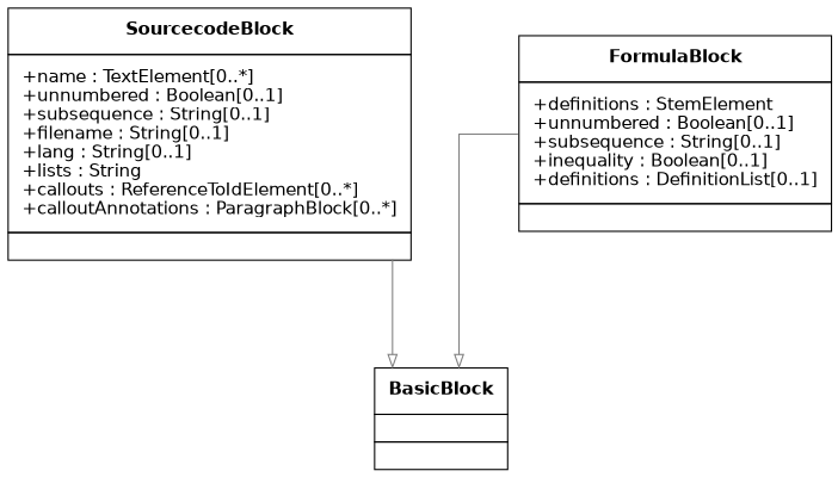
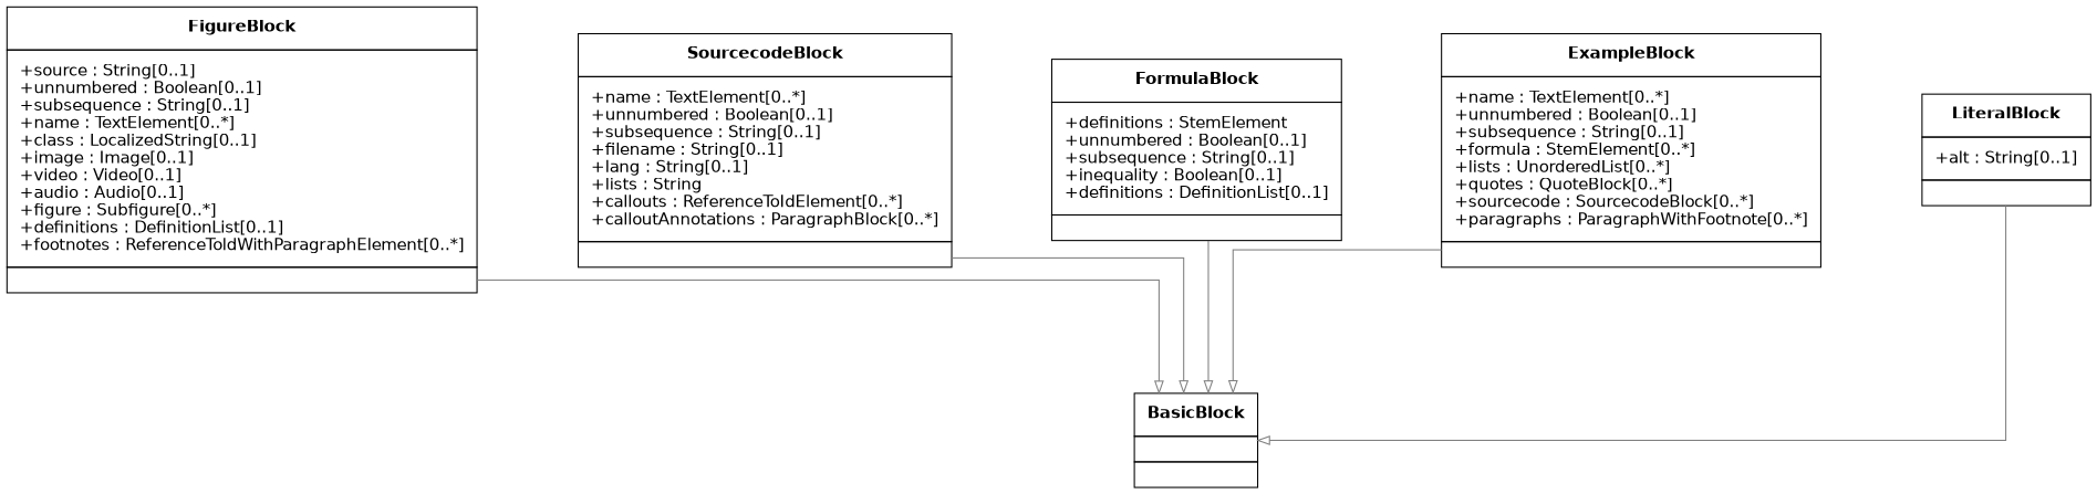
  digraph {
    nodesep="1.2.equally"
    ranksep="1.2.equally"
    splines=ortho
    node [fontname=Helvetica shape=plain]
    edge [arrowhead=onormal arrowtail=onormal color=gray50 dir=direct]
    n1 [label=<<TABLE BORDER="0" CELLBORDER="1" CELLSPACING="0" CELLPADDING="10">     <TR>     <TD><TABLE BORDER="0" CELLPADDING="0" CELLSPACING="0">     <TR><TD ALIGN="CENTER"><B>BasicBlock</B></TD></TR>   </TABLE>   </TD>   </TR>      <TR>     <TD><TABLE BORDER="0" CELLPADDING="0" CELLSPACING="0">     <TR><TD ALIGN="LEFT"></TD></TR>   </TABLE></TD>   </TR>      <TR>     <TD><TABLE BORDER="0" CELLPADDING="0" CELLSPACING="0">     <TR><TD ALIGN="LEFT"></TD></TR>   </TABLE></TD>   </TR>      </TABLE>>]
+   n2 [label=<<TABLE BORDER="0" CELLBORDER="1" CELLSPACING="0" CELLPADDING="10">     <TR>     <TD><TABLE BORDER="0" CELLPADDING="0" CELLSPACING="0">     <TR><TD ALIGN="CENTER"><B>FigureBlock</B></TD></TR>   </TABLE>   </TD>   </TR>      <TR>     <TD><TABLE BORDER="0" CELLPADDING="0" CELLSPACING="0">               <TR><TD ALIGN="LEFT">+source : String&#91;0..1&#93;</TD></TR>             <TR><TD ALIGN="LEFT">+unnumbered : Boolean&#91;0..1&#93;</TD></TR>             <TR><TD ALIGN="LEFT">+subsequence : String&#91;0..1&#93;</TD></TR>             <TR><TD ALIGN="LEFT">+name : TextElement&#91;0..*&#93;</TD></TR>             <TR><TD ALIGN="LEFT">+class : LocalizedString&#91;0..1&#93;</TD></TR>             <TR><TD ALIGN="LEFT">+image : Image&#91;0..1&#93;</TD></TR>             <TR><TD ALIGN="LEFT">+video : Video&#91;0..1&#93;</TD></TR>             <TR><TD ALIGN="LEFT">+audio : Audio&#91;0..1&#93;</TD></TR>             <TR><TD ALIGN="LEFT">+figure : Subfigure&#91;0..*&#93;</TD></TR>             <TR><TD ALIGN="LEFT">+definitions : DefinitionList&#91;0..1&#93;</TD></TR>             <TR><TD ALIGN="LEFT">+footnotes : ReferenceToldWithParagraphElement&#91;0..*&#93;</TD></TR>   </TABLE>         </TD>   </TR>      <TR>     <TD><TABLE BORDER="0" CELLPADDING="0" CELLSPACING="0">     <TR><TD ALIGN="LEFT"></TD></TR>   </TABLE></TD>   </TR>      </TABLE>>]
    n3 [label=<<TABLE BORDER="0" CELLBORDER="1" CELLSPACING="0" CELLPADDING="10">     <TR>     <TD><TABLE BORDER="0" CELLPADDING="0" CELLSPACING="0">     <TR><TD ALIGN="CENTER"><B>SourcecodeBlock</B></TD></TR>   </TABLE>   </TD>   </TR>      <TR>     <TD><TABLE BORDER="0" CELLPADDING="0" CELLSPACING="0">               <TR><TD ALIGN="LEFT">+name : TextElement&#91;0..*&#93;</TD></TR>             <TR><TD ALIGN="LEFT">+unnumbered : Boolean&#91;0..1&#93;</TD></TR>             <TR><TD ALIGN="LEFT">+subsequence : String&#91;0..1&#93;</TD></TR>             <TR><TD ALIGN="LEFT">+filename : String&#91;0..1&#93;</TD></TR>             <TR><TD ALIGN="LEFT">+lang : String&#91;0..1&#93;</TD></TR>             <TR><TD ALIGN="LEFT">+lists : String</TD></TR>             <TR><TD ALIGN="LEFT">+callouts : ReferenceToIdElement&#91;0..*&#93;</TD></TR>             <TR><TD ALIGN="LEFT">+calloutAnnotations : ParagraphBlock&#91;0..*&#93;</TD></TR>   </TABLE>         </TD>   </TR>      <TR>     <TD><TABLE BORDER="0" CELLPADDING="0" CELLSPACING="0">     <TR><TD ALIGN="LEFT"></TD></TR>   </TABLE></TD>   </TR>      </TABLE>>]
    n4 [label=<<TABLE BORDER="0" CELLBORDER="1" CELLSPACING="0" CELLPADDING="10">     <TR>     <TD><TABLE BORDER="0" CELLPADDING="0" CELLSPACING="0">     <TR><TD ALIGN="CENTER"><B>FormulaBlock</B></TD></TR>   </TABLE>   </TD>   </TR>      <TR>     <TD><TABLE BORDER="0" CELLPADDING="0" CELLSPACING="0">               <TR><TD ALIGN="LEFT">+definitions : StemElement</TD></TR>             <TR><TD ALIGN="LEFT">+unnumbered : Boolean&#91;0..1&#93;</TD></TR>             <TR><TD ALIGN="LEFT">+subsequence : String&#91;0..1&#93;</TD></TR>             <TR><TD ALIGN="LEFT">+inequality : Boolean&#91;0..1&#93;</TD></TR>             <TR><TD ALIGN="LEFT">+definitions : DefinitionList&#91;0..1&#93;</TD></TR>   </TABLE>         </TD>   </TR>      <TR>     <TD><TABLE BORDER="0" CELLPADDING="0" CELLSPACING="0">     <TR><TD ALIGN="LEFT"></TD></TR>   </TABLE></TD>   </TR>      </TABLE>>]
+   n5 [label=<<TABLE BORDER="0" CELLBORDER="1" CELLSPACING="0" CELLPADDING="10">     <TR>     <TD><TABLE BORDER="0" CELLPADDING="0" CELLSPACING="0">     <TR><TD ALIGN="CENTER"><B>ExampleBlock</B></TD></TR>   </TABLE>   </TD>   </TR>      <TR>     <TD><TABLE BORDER="0" CELLPADDING="0" CELLSPACING="0">               <TR><TD ALIGN="LEFT">+name : TextElement&#91;0..*&#93;</TD></TR>             <TR><TD ALIGN="LEFT">+unnumbered : Boolean&#91;0..1&#93;</TD></TR>             <TR><TD ALIGN="LEFT">+subsequence : String&#91;0..1&#93;</TD></TR>             <TR><TD ALIGN="LEFT">+formula : StemElement&#91;0..*&#93;</TD></TR>             <TR><TD ALIGN="LEFT">+lists : UnorderedList&#91;0..*&#93;</TD></TR>             <TR><TD ALIGN="LEFT">+quotes : QuoteBlock&#91;0..*&#93;</TD></TR>             <TR><TD ALIGN="LEFT">+sourcecode : SourcecodeBlock&#91;0..*&#93;</TD></TR>             <TR><TD ALIGN="LEFT">+paragraphs : ParagraphWithFootnote&#91;0..*&#93;</TD></TR>   </TABLE>         </TD>   </TR>      <TR>     <TD><TABLE BORDER="0" CELLPADDING="0" CELLSPACING="0">     <TR><TD ALIGN="LEFT"></TD></TR>   </TABLE></TD>   </TR>      </TABLE>>]
+   n6 [label=<<TABLE BORDER="0" CELLBORDER="1" CELLSPACING="0" CELLPADDING="10">     <TR>     <TD><TABLE BORDER="0" CELLPADDING="0" CELLSPACING="0">     <TR><TD ALIGN="CENTER"><B>LiteralBlock</B></TD></TR>   </TABLE>   </TD>   </TR>      <TR>     <TD><TABLE BORDER="0" CELLPADDING="0" CELLSPACING="0">               <TR><TD ALIGN="LEFT">+alt : String&#91;0..1&#93;</TD></TR>   </TABLE>         </TD>   </TR>      <TR>     <TD><TABLE BORDER="0" CELLPADDING="0" CELLSPACING="0">     <TR><TD ALIGN="LEFT"></TD></TR>   </TABLE></TD>   </TR>      </TABLE>>]
+   n2 -> n1
    n3 -> n1
    n4 -> n1
+   n5 -> n1
+   n6 -> n1
  }
